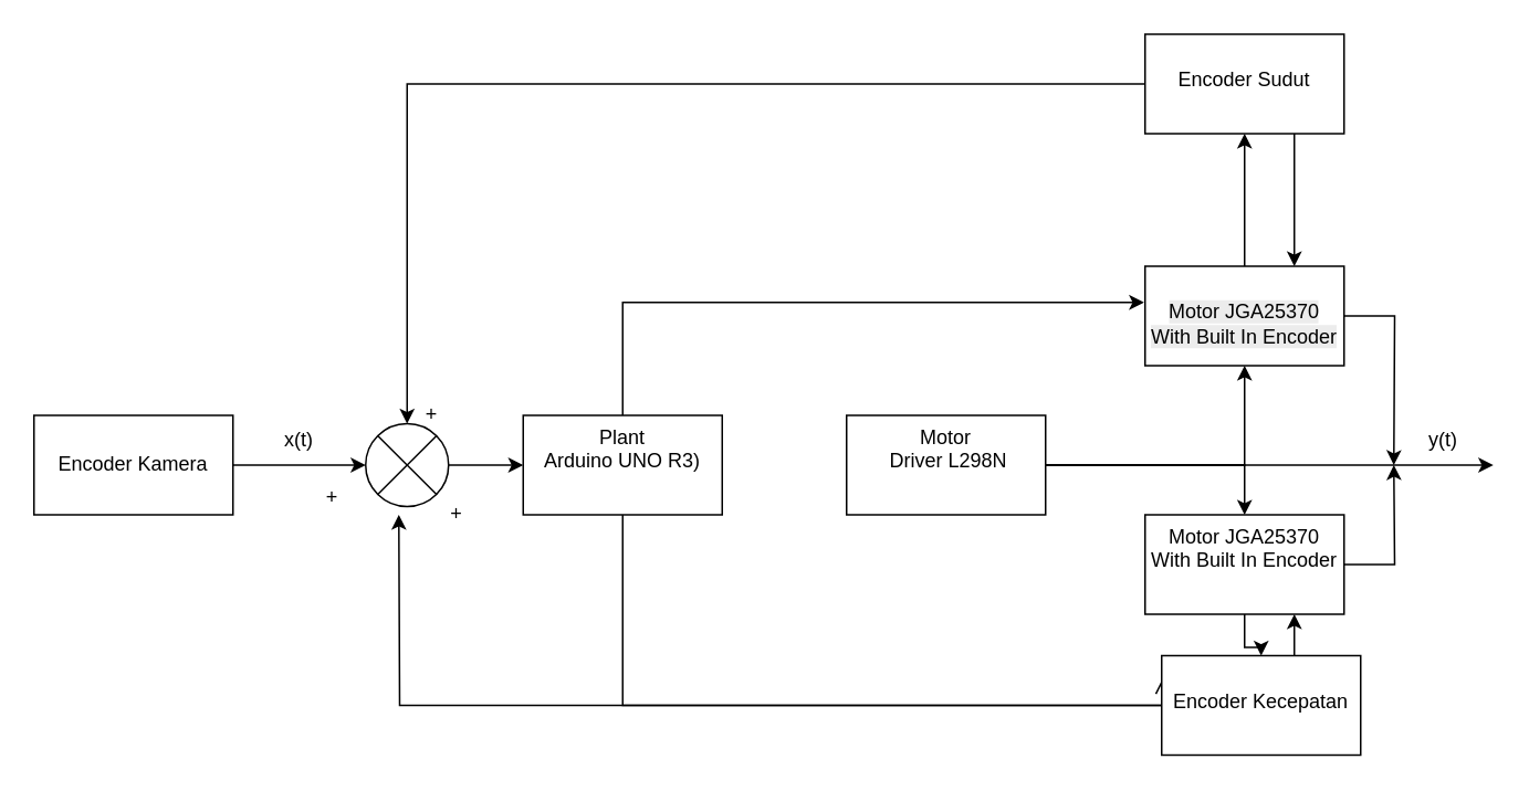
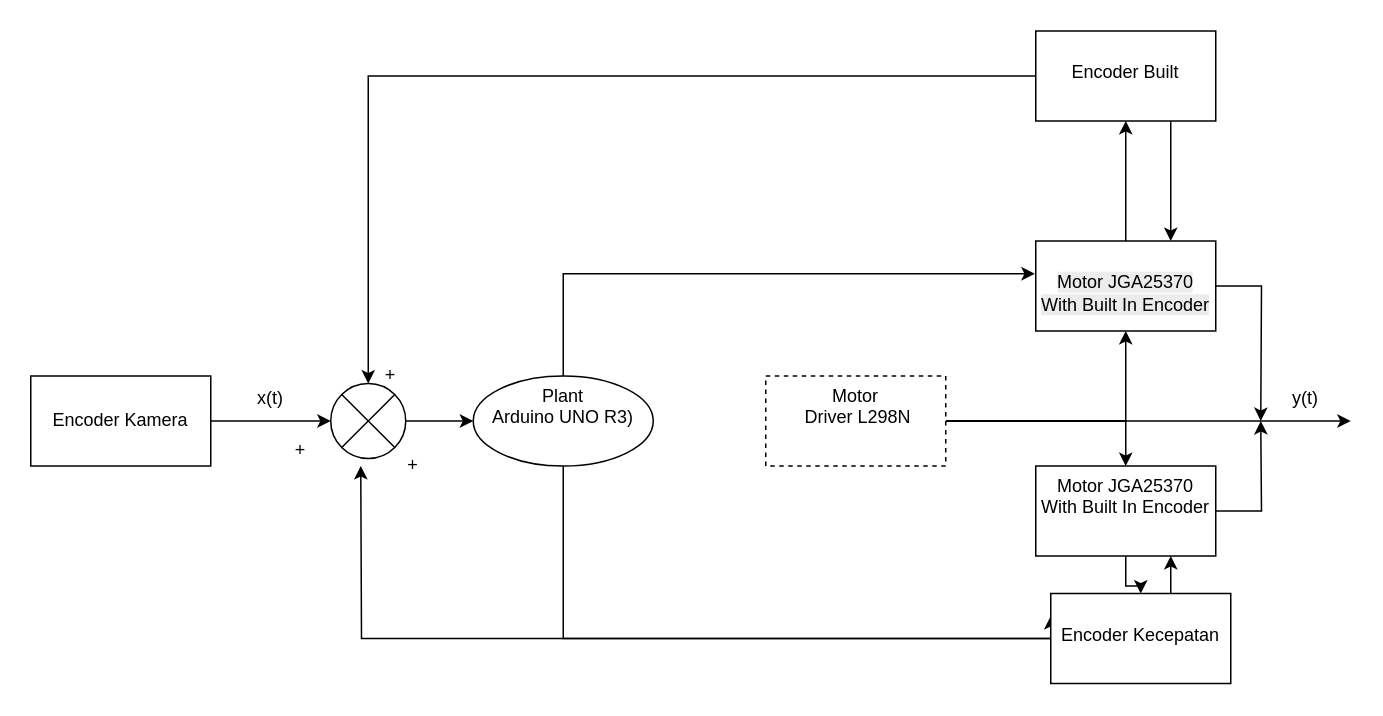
  <mxCell id="0" />
  <mxCell id="1" parent="0" />
  <mxCell id="2" value="" style="edgeStyle=orthogonalEdgeStyle;rounded=0;orthogonalLoop=1;jettySize=auto;html=1;" parent="1" source="3" edge="1"><mxGeometry relative="1" as="geometry"><mxPoint x="220" y="280" as="targetPoint" /></mxGeometry></mxCell>
  <mxCell id="3" value="Encoder Kamera" style="rounded=0;whiteSpace=wrap;html=1;" parent="1" vertex="1"><mxGeometry x="20" y="250" width="120" height="60" as="geometry" /></mxCell>
  <mxCell id="4" value="" style="edgeStyle=orthogonalEdgeStyle;rounded=0;orthogonalLoop=1;jettySize=auto;html=1;" parent="1" source="5" target="9" edge="1"><mxGeometry relative="1" as="geometry" /></mxCell>
  <mxCell id="5" value="" style="verticalLabelPosition=bottom;verticalAlign=top;html=1;shape=mxgraph.flowchart.or;" parent="1" vertex="1"><mxGeometry x="220" y="255" width="50" height="50" as="geometry" /></mxCell>
  <mxCell id="6" value="x(t)" style="text;html=1;align=center;verticalAlign=middle;whiteSpace=wrap;rounded=0;" parent="1" vertex="1"><mxGeometry x="150" y="250" width="60" height="30" as="geometry" /></mxCell>
  <mxCell id="7" value="+" style="text;html=1;align=center;verticalAlign=middle;whiteSpace=wrap;rounded=0;" parent="1" vertex="1"><mxGeometry x="160" y="280" width="80" height="40" as="geometry" /></mxCell>
- <mxCell id="8" style="edgeStyle=orthogonalEdgeStyle;rounded=0;orthogonalLoop=1;jettySize=auto;html=1;entryX=0;entryY=0.25;entryDx=0;entryDy=0;endArrow=open;" parent="1" source="9" target="24" edge="1"><mxGeometry relative="1" as="geometry"><Array as="points"><mxPoint x="375" y="425" /></Array></mxGeometry></mxCell>
- <mxCell id="9" value="Plant&lt;div&gt;Arduino UNO R3)&lt;/div&gt;" style="whiteSpace=wrap;html=1;verticalAlign=top;" parent="1" vertex="1"><mxGeometry x="315" y="250" width="120" height="60" as="geometry" /></mxCell>
+ <mxCell id="8" style="edgeStyle=orthogonalEdgeStyle;rounded=0;orthogonalLoop=1;jettySize=auto;html=1;entryX=0;entryY=0.25;entryDx=0;entryDy=0;" parent="1" source="9" target="24" edge="1"><mxGeometry relative="1" as="geometry"><Array as="points"><mxPoint x="375" y="425" /></Array></mxGeometry></mxCell>
+ <mxCell id="9" value="Plant&lt;div&gt;Arduino UNO R3)&lt;/div&gt;" style="ellipse;whiteSpace=wrap;html=1;verticalAlign=top;" parent="1" vertex="1"><mxGeometry x="315" y="250" width="120" height="60" as="geometry" /></mxCell>
  <mxCell id="10" value="" style="edgeStyle=orthogonalEdgeStyle;rounded=0;orthogonalLoop=1;jettySize=auto;html=1;" parent="1" source="13" target="16" edge="1"><mxGeometry relative="1" as="geometry" /></mxCell>
  <mxCell id="11" style="edgeStyle=orthogonalEdgeStyle;rounded=0;orthogonalLoop=1;jettySize=auto;html=1;entryX=0.5;entryY=0;entryDx=0;entryDy=0;" parent="1" source="13" target="19" edge="1"><mxGeometry relative="1" as="geometry" /></mxCell>
  <mxCell id="12" style="edgeStyle=orthogonalEdgeStyle;rounded=0;orthogonalLoop=1;jettySize=auto;html=1;" parent="1" source="13" edge="1"><mxGeometry relative="1" as="geometry"><mxPoint x="900" y="280" as="targetPoint" /></mxGeometry></mxCell>
- <mxCell id="13" value="Motor&lt;div&gt;&amp;nbsp;Driver L298N&lt;/div&gt;" style="whiteSpace=wrap;html=1;verticalAlign=top;" parent="1" vertex="1"><mxGeometry x="510" y="250" width="120" height="60" as="geometry" /></mxCell>
+ <mxCell id="13" value="Motor&lt;div&gt;&amp;nbsp;Driver L298N&lt;/div&gt;" style="whiteSpace=wrap;html=1;verticalAlign=top;dashed=1;" parent="1" vertex="1"><mxGeometry x="510" y="250" width="120" height="60" as="geometry" /></mxCell>
  <mxCell id="14" value="" style="edgeStyle=orthogonalEdgeStyle;rounded=0;orthogonalLoop=1;jettySize=auto;html=1;" parent="1" source="16" target="21" edge="1"><mxGeometry relative="1" as="geometry" /></mxCell>
  <mxCell id="15" style="edgeStyle=orthogonalEdgeStyle;rounded=0;orthogonalLoop=1;jettySize=auto;html=1;" parent="1" source="16" edge="1"><mxGeometry relative="1" as="geometry"><mxPoint x="840" y="280" as="targetPoint" /></mxGeometry></mxCell>
  <mxCell id="16" value="&#10;&lt;span style=&quot;color: rgb(0, 0, 0); font-family: Helvetica; font-size: 12px; font-style: normal; font-variant-ligatures: normal; font-variant-caps: normal; font-weight: 400; letter-spacing: normal; orphans: 2; text-align: center; text-indent: 0px; text-transform: none; widows: 2; word-spacing: 0px; -webkit-text-stroke-width: 0px; white-space: normal; background-color: rgb(236, 236, 236); text-decoration-thickness: initial; text-decoration-style: initial; text-decoration-color: initial; display: inline !important; float: none;&quot;&gt;Motor JGA25370 With Built In Encoder&lt;/span&gt;&#10;&#10;" style="whiteSpace=wrap;html=1;verticalAlign=top;" parent="1" vertex="1"><mxGeometry x="690" y="160" width="120" height="60" as="geometry" /></mxCell>
  <mxCell id="17" value="" style="edgeStyle=orthogonalEdgeStyle;rounded=0;orthogonalLoop=1;jettySize=auto;html=1;" parent="1" source="19" target="24" edge="1"><mxGeometry relative="1" as="geometry" /></mxCell>
  <mxCell id="18" style="edgeStyle=orthogonalEdgeStyle;rounded=0;orthogonalLoop=1;jettySize=auto;html=1;" parent="1" source="19" edge="1"><mxGeometry relative="1" as="geometry"><mxPoint x="840" y="280" as="targetPoint" /></mxGeometry></mxCell>
  <mxCell id="19" value="Motor JGA25370 With Built In Encoder" style="whiteSpace=wrap;html=1;verticalAlign=top;" parent="1" vertex="1"><mxGeometry x="690" y="310" width="120" height="60" as="geometry" /></mxCell>
  <mxCell id="20" style="edgeStyle=orthogonalEdgeStyle;rounded=0;orthogonalLoop=1;jettySize=auto;html=1;entryX=0.75;entryY=0;entryDx=0;entryDy=0;" parent="1" source="21" target="16" edge="1"><mxGeometry relative="1" as="geometry"><Array as="points"><mxPoint x="780" y="100" /><mxPoint x="780" y="100" /></Array></mxGeometry></mxCell>
- <mxCell id="21" value="&lt;br&gt;Encoder Sudut" style="whiteSpace=wrap;html=1;verticalAlign=top;" parent="1" vertex="1"><mxGeometry x="690" y="20" width="120" height="60" as="geometry" /></mxCell>
+ <mxCell id="21" value="&lt;br&gt;Encoder Built" style="whiteSpace=wrap;html=1;verticalAlign=top;" parent="1" vertex="1"><mxGeometry x="690" y="20" width="120" height="60" as="geometry" /></mxCell>
  <mxCell id="22" style="edgeStyle=orthogonalEdgeStyle;rounded=0;orthogonalLoop=1;jettySize=auto;html=1;" parent="1" source="24" edge="1"><mxGeometry relative="1" as="geometry"><mxPoint x="240" y="310" as="targetPoint" /></mxGeometry></mxCell>
  <mxCell id="23" style="edgeStyle=orthogonalEdgeStyle;rounded=0;orthogonalLoop=1;jettySize=auto;html=1;entryX=0.75;entryY=1;entryDx=0;entryDy=0;" parent="1" source="24" target="19" edge="1"><mxGeometry relative="1" as="geometry"><Array as="points"><mxPoint x="780" y="400" /><mxPoint x="780" y="400" /></Array></mxGeometry></mxCell>
  <mxCell id="24" value="&lt;br&gt;Encoder Kecepatan" style="whiteSpace=wrap;html=1;verticalAlign=top;" parent="1" vertex="1"><mxGeometry x="700" y="395" width="120" height="60" as="geometry" /></mxCell>
  <mxCell id="25" value="+" style="text;html=1;align=center;verticalAlign=middle;whiteSpace=wrap;rounded=0;" parent="1" vertex="1"><mxGeometry x="220" y="230" width="80" height="40" as="geometry" /></mxCell>
  <mxCell id="26" style="edgeStyle=orthogonalEdgeStyle;rounded=0;orthogonalLoop=1;jettySize=auto;html=1;entryX=0.5;entryY=0;entryDx=0;entryDy=0;entryPerimeter=0;" parent="1" source="21" target="5" edge="1"><mxGeometry relative="1" as="geometry" /></mxCell>
  <mxCell id="27" value="+" style="text;html=1;align=center;verticalAlign=middle;whiteSpace=wrap;rounded=0;" parent="1" vertex="1"><mxGeometry x="235" y="290" width="80" height="40" as="geometry" /></mxCell>
  <mxCell id="28" style="edgeStyle=orthogonalEdgeStyle;rounded=0;orthogonalLoop=1;jettySize=auto;html=1;entryX=-0.005;entryY=0.364;entryDx=0;entryDy=0;entryPerimeter=0;" parent="1" source="9" target="16" edge="1"><mxGeometry relative="1" as="geometry"><Array as="points"><mxPoint x="375" y="182" /></Array></mxGeometry></mxCell>
  <mxCell id="29" value="y(t)" style="text;html=1;align=center;verticalAlign=middle;whiteSpace=wrap;rounded=0;" parent="1" vertex="1"><mxGeometry x="840" y="250" width="60" height="30" as="geometry" /></mxCell>
